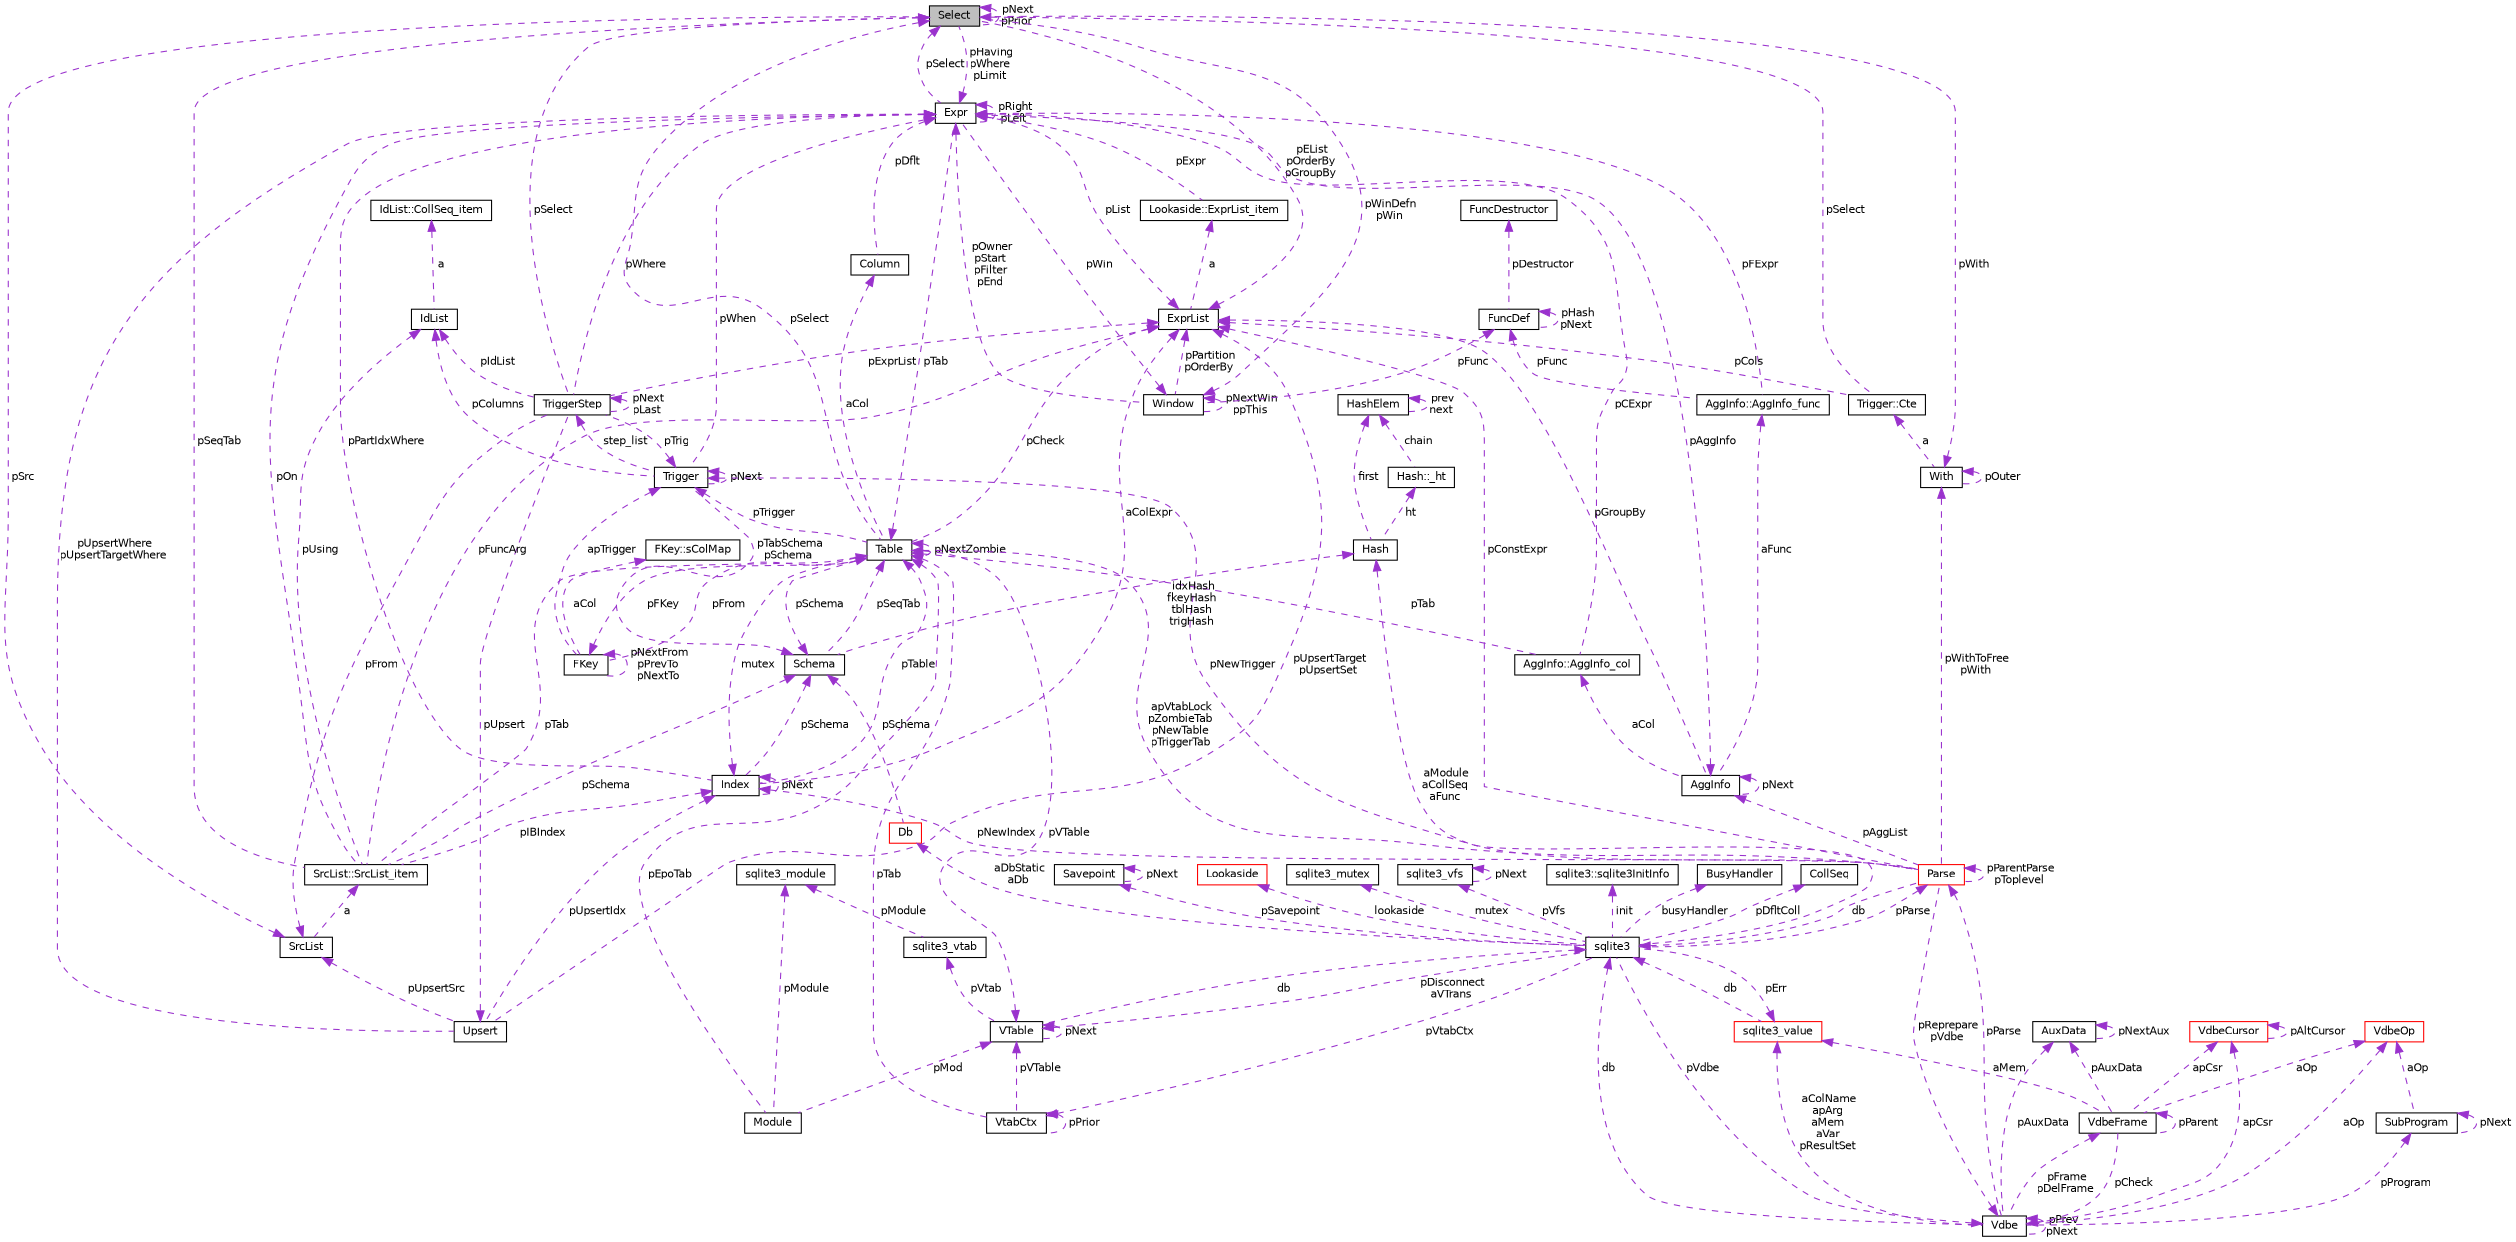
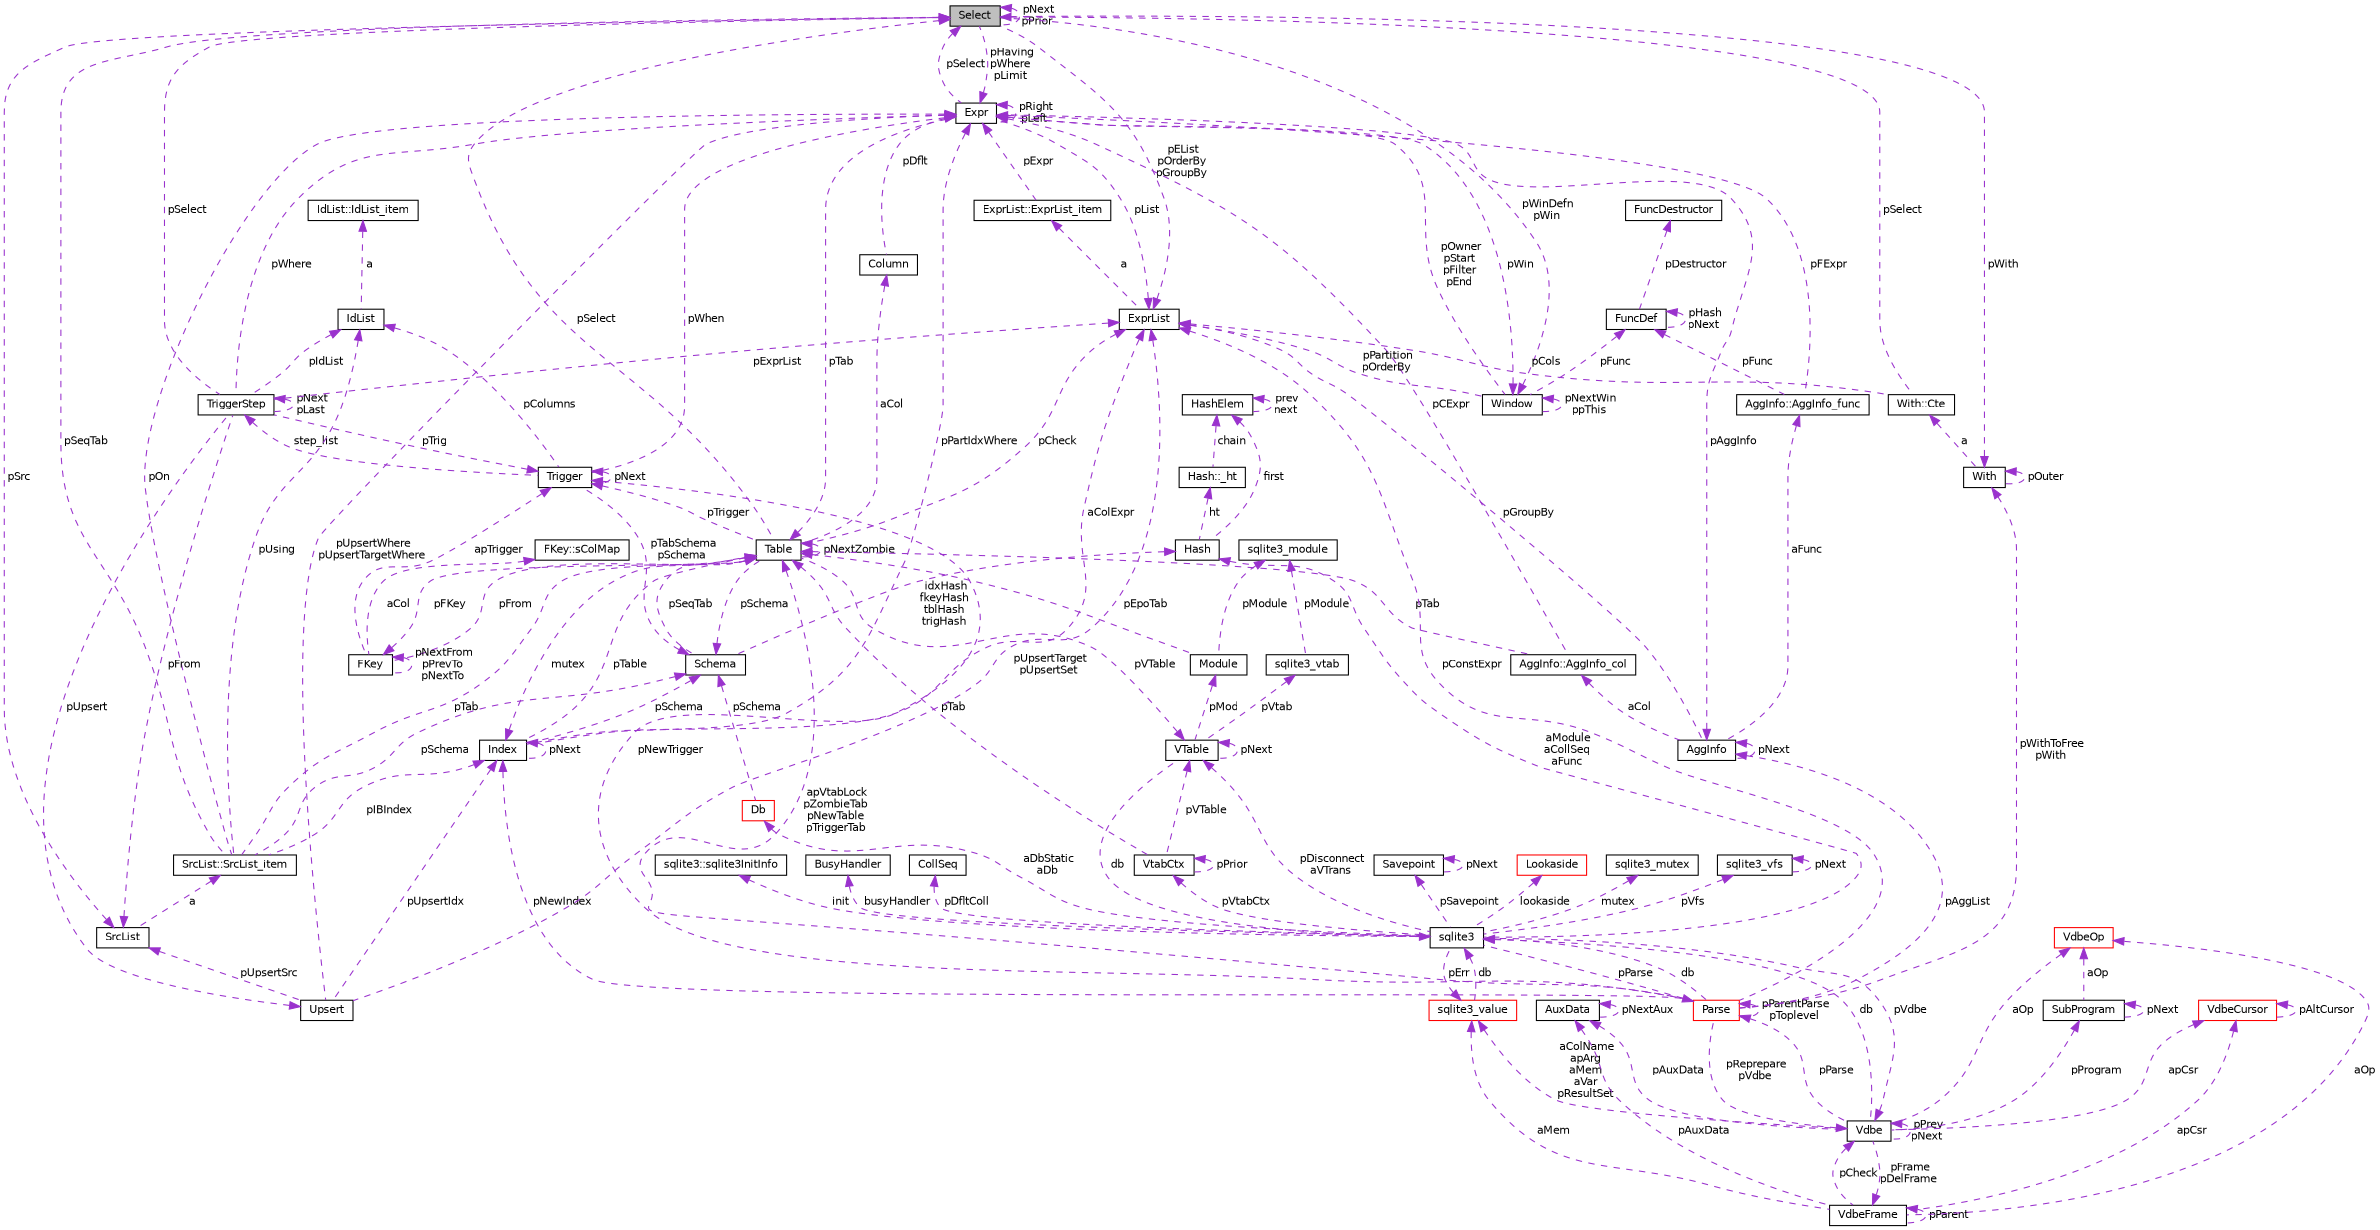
  digraph {
    node [color=black fillcolor=white fontname=Helvetica fontsize=10 shape=record style=filled]
    edge [color=darkorchid3 dir=back fontname=Helvetica fontsize=10 labelfontname=Helvetica labelfontsize=10 style=dashed]
    n1 [fillcolor=grey75 fontcolor=black height=0.2 label=Select width=0.4]
    n2 [height=0.2 label=Expr width=0.4]
    n3 [height=0.2 label=Table width=0.4]
    n4 [height=0.2 label=TriggerStep width=0.4]
    n5 [height=0.2 label="SrcList::SrcList_item" width=0.4]
-   n6 [height=0.2 label="Trigger::Cte" width=0.4]
+   n6 [height=0.2 label="With::Cte" width=0.4]
    n7 [height=0.2 label="AggInfo::AggInfo_col" width=0.4]
    n8 [height=0.2 label=Column width=0.4]
    n9 [height=0.2 label=Trigger width=0.4]
    n10 [height=0.2 label=Index width=0.4]
-   n11 [height=0.2 label="Lookaside::ExprList_item" width=0.4]
+   n11 [height=0.2 label="ExprList::ExprList_item" width=0.4]
    n12 [height=0.2 label=Upsert width=0.4]
    n13 [height=0.2 label="AggInfo::AggInfo_func" width=0.4]
    n14 [height=0.2 label=Window width=0.4]
    n15 [color=red height=0.2 label=Parse width=0.4]
    n16 [height=0.2 label=Schema width=0.4]
    n17 [height=0.2 label=FKey width=0.4]
    n18 [height=0.2 label=VtabCtx width=0.4]
    n19 [height=0.2 label=Module width=0.4]
    n20 [height=0.2 label=SrcList width=0.4]
    n21 [height=0.2 label=With width=0.4]
    n22 [height=0.2 label=AggInfo width=0.4]
    n23 [height=0.2 label=ExprList width=0.4]
    n24 [height=0.2 label=sqlite3 width=0.4]
    n25 [height=0.2 label=Vdbe width=0.4]
    n26 [color=red height=0.2 label=Db width=0.4]
    n27 [height=0.2 label=VTable width=0.4]
    n28 [height=0.2 label=Hash width=0.4]
    n29 [color=red height=0.2 label=sqlite3_value width=0.4]
    n30 [height=0.2 label="Hash::_ht" width=0.4]
    n31 [height=0.2 label=HashElem width=0.4]
    n32 [height=0.2 label="FKey::sColMap" width=0.4]
    n33 [height=0.2 label=IdList width=0.4]
-   n34 [height=0.2 label="IdList::CollSeq_item" width=0.4]
+   n34 [height=0.2 label="IdList::IdList_item" width=0.4]
    n35 [height=0.2 label=VdbeFrame width=0.4]
    n36 [height=0.2 label=AuxData width=0.4]
    n37 [color=red height=0.2 label=VdbeCursor width=0.4]
    n38 [color=red height=0.2 label=VdbeOp width=0.4]
    n39 [height=0.2 label=SubProgram width=0.4]
    n40 [height=0.2 label=Savepoint width=0.4]
    n41 [color=red height=0.2 label=Lookaside width=0.4]
    n42 [height=0.2 label=sqlite3_mutex width=0.4]
    n43 [height=0.2 label=sqlite3_vfs width=0.4]
    n44 [height=0.2 label="sqlite3::sqlite3InitInfo" width=0.4]
    n45 [height=0.2 label=BusyHandler width=0.4]
    n46 [height=0.2 label=CollSeq width=0.4]
    n47 [height=0.2 label=sqlite3_module width=0.4]
    n48 [height=0.2 label=sqlite3_vtab width=0.4]
    n49 [height=0.2 label=FuncDef width=0.4]
    n50 [height=0.2 label=FuncDestructor width=0.4]
    n1 -> n1 [label=" pNext\npPrior"]
    n1 -> n2 [label=" pSelect"]
    n1 -> n3 [label=" pSelect"]
    n1 -> n4 [label=" pSelect"]
    n1 -> n5 [label=" pSeqTab"]
    n1 -> n6 [label=" pSelect"]
    n2 -> n1 [label=" pHaving\npWhere\npLimit"]
    n2 -> n2 [label=" pRight\npLeft"]
    n2 -> n4 [label=" pWhere"]
    n2 -> n5 [label=" pOn"]
    n2 -> n7 [label=" pCExpr"]
    n2 -> n8 [label=" pDflt"]
    n2 -> n9 [label=" pWhen"]
    n2 -> n10 [label=" pPartIdxWhere"]
    n2 -> n11 [label=" pExpr"]
    n2 -> n12 [label=" pUpsertWhere\npUpsertTargetWhere"]
    n2 -> n13 [label=" pFExpr"]
    n2 -> n14 [label=" pOwner\npStart\npFilter\npEnd"]
    n3 -> n2 [label=" pTab"]
    n3 -> n3 [label=" pNextZombie"]
    n3 -> n5 [label=" pTab"]
    n3 -> n7 [label=" pTab"]
    n3 -> n10 [label=" pTable"]
    n3 -> n15 [label=" apVtabLock\npZombieTab\npNewTable\npTriggerTab"]
    n3 -> n16 [label=" pSeqTab"]
    n3 -> n17 [label=" pFrom"]
    n3 -> n18 [label=" pTab"]
    n3 -> n19 [label=" pEpoTab"]
    n4 -> n4 [label=" pNext\npLast"]
    n4 -> n9 [label=" step_list"]
    n5 -> n20 [label=" a"]
    n6 -> n21 [label=" a"]
    n7 -> n22 [label=" aCol"]
    n8 -> n3 [label=" aCol"]
    n9 -> n3 [label=" pTrigger"]
    n9 -> n4 [label=" pTrig"]
    n9 -> n9 [label=" pNext"]
    n9 -> n15 [label=" pNewTrigger"]
    n9 -> n17 [label=" apTrigger"]
    n10 -> n3 [label=" mutex"]
    n10 -> n5 [label=" pIBIndex"]
    n10 -> n10 [label=" pNext"]
    n10 -> n12 [label=" pUpsertIdx"]
    n10 -> n15 [label=" pNewIndex"]
    n11 -> n23 [label=" a"]
    n12 -> n4 [label=" pUpsert"]
    n13 -> n22 [label=" aFunc"]
    n14 -> n1 [label=" pWinDefn\npWin"]
    n14 -> n2 [label=" pWin"]
    n14 -> n14 [label=" pNextWin\nppThis"]
    n15 -> n15 [label=" pParentParse\npToplevel"]
    n15 -> n24 [label=" pParse"]
    n15 -> n25 [label=" pParse"]
    n16 -> n3 [label=" pSchema"]
    n16 -> n5 [label=" pSchema"]
    n16 -> n9 [label=" pTabSchema\npSchema"]
    n16 -> n10 [label=" pSchema"]
    n16 -> n26 [label=" pSchema"]
    n17 -> n3 [label=" pFKey"]
    n17 -> n17 [label=" pNextFrom\npPrevTo\npNextTo"]
    n18 -> n18 [label=" pPrior"]
    n18 -> n24 [label=" pVtabCtx"]
-   n27 -> n19 [label=" pMod"]
+   n19 -> n27 [label=" pMod"]
    n20 -> n1 [label=" pSrc"]
    n20 -> n4 [label=" pFrom"]
    n20 -> n12 [label=" pUpsertSrc"]
    n21 -> n1 [label=" pWith"]
    n21 -> n15 [label=" pWithToFree\npWith"]
    n21 -> n21 [label=" pOuter"]
    n22 -> n2 [label=" pAggInfo"]
    n22 -> n15 [label=" pAggList"]
    n22 -> n22 [label=" pNext"]
    n23 -> n1 [label=" pEList\npOrderBy\npGroupBy"]
    n23 -> n2 [label=" pList"]
    n23 -> n3 [label=" pCheck"]
    n23 -> n4 [label=" pExprList"]
-   n23 -> n5 [label=" pFuncArg"]
    n23 -> n6 [label=" pCols"]
    n23 -> n10 [label=" aColExpr"]
    n23 -> n12 [label=" pUpsertTarget\npUpsertSet"]
    n23 -> n14 [label=" pPartition\npOrderBy"]
    n23 -> n15 [label=" pConstExpr"]
    n23 -> n22 [label=" pGroupBy"]
    n24 -> n15 [label=" db"]
    n24 -> n25 [label=" db"]
    n24 -> n27 [label=" db"]
    n24 -> n29 [label=" db"]
    n25 -> n15 [label=" pReprepare\npVdbe"]
    n25 -> n24 [label=" pVdbe"]
    n25 -> n25 [label=" pPrev\npNext"]
    n25 -> n35 [label=" pCheck"]
    n26 -> n24 [label=" aDbStatic\naDb"]
    n27 -> n3 [label=" pVTable"]
    n27 -> n18 [label=" pVTable"]
    n27 -> n24 [label=" pDisconnect\naVTrans"]
    n27 -> n27 [label=" pNext"]
    n28 -> n16 [label=" idxHash\nfkeyHash\ntblHash\ntrigHash"]
    n28 -> n24 [label=" aModule\naCollSeq\naFunc"]
    n29 -> n24 [label=" pErr"]
    n29 -> n25 [label=" aColName\napArg\naMem\naVar\npResultSet"]
    n29 -> n35 [label=" aMem"]
    n30 -> n28 [label=" ht"]
    n31 -> n28 [label=" first"]
    n31 -> n30 [label=" chain"]
    n31 -> n31 [label=" prev\nnext"]
    n32 -> n17 [label=" aCol"]
    n33 -> n4 [label=" pIdList"]
    n33 -> n5 [label=" pUsing"]
    n33 -> n9 [label=" pColumns"]
    n34 -> n33 [label=" a"]
    n35 -> n25 [label=" pFrame\npDelFrame"]
    n35 -> n35 [label=" pParent"]
    n36 -> n25 [label=" pAuxData"]
    n36 -> n35 [label=" pAuxData"]
    n36 -> n36 [label=" pNextAux"]
    n37 -> n25 [label=" apCsr"]
    n37 -> n35 [label=" apCsr"]
    n37 -> n37 [label=" pAltCursor"]
    n38 -> n25 [label=" aOp"]
    n38 -> n35 [label=" aOp"]
    n38 -> n39 [label=" aOp"]
    n39 -> n25 [label=" pProgram"]
    n39 -> n39 [label=" pNext"]
    n40 -> n24 [label=" pSavepoint"]
    n40 -> n40 [label=" pNext"]
    n41 -> n24 [label=" lookaside"]
    n42 -> n24 [label=" mutex"]
    n43 -> n24 [label=" pVfs"]
    n43 -> n43 [label=" pNext"]
    n44 -> n24 [label=" init"]
    n45 -> n24 [label=" busyHandler"]
    n46 -> n24 [label=" pDfltColl"]
    n47 -> n19 [label=" pModule"]
    n47 -> n48 [label=" pModule"]
    n48 -> n27 [label=" pVtab"]
    n49 -> n13 [label=" pFunc"]
    n49 -> n14 [label=" pFunc"]
    n49 -> n49 [label=" pHash\npNext"]
    n50 -> n49 [label=" pDestructor"]
  }
